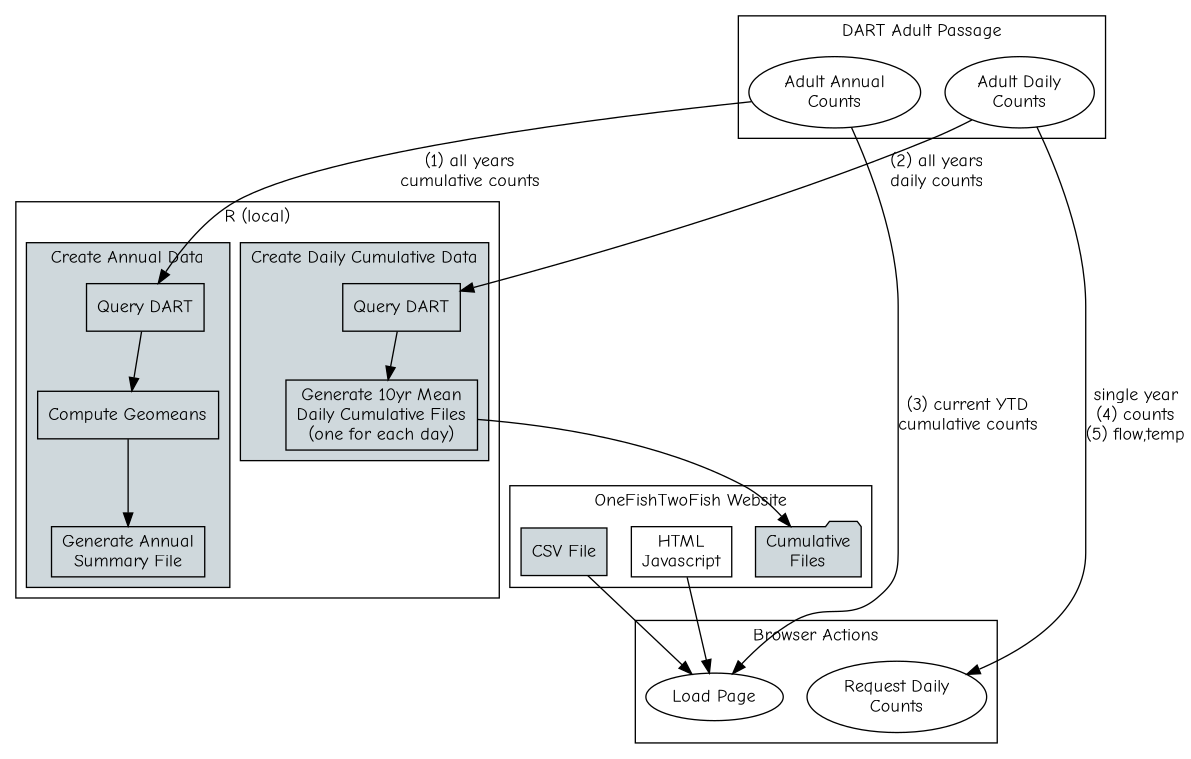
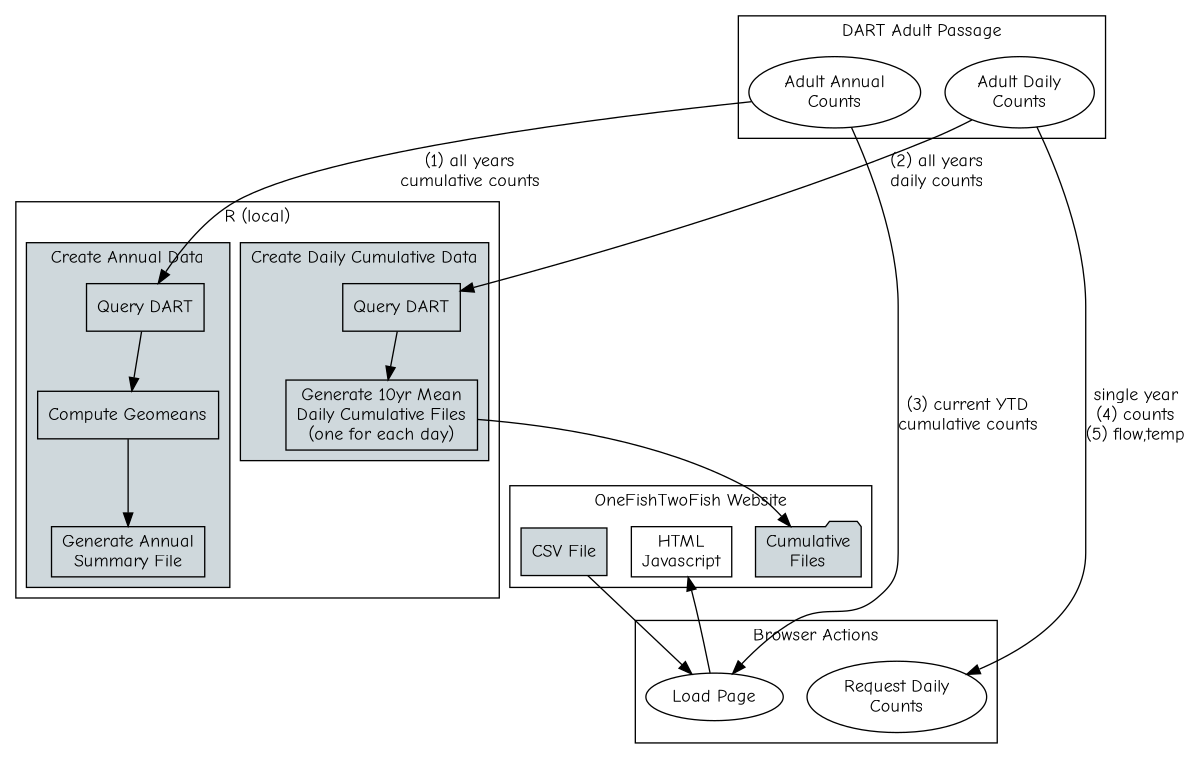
  digraph {
    compound=true
    fontname="Comic Neue"
    node [fontname="Comic Neue" shape=polygon]
    edge [fontname="Comic Neue"]
    n1 [label="Query DART"]
    n2 [label="Generate Annual\nSummary File"]
    n3 [label="Compute Geomeans"]
    n4 [label="Generate 10yr Mean\nDaily Cumulative Files\n(one for each day)"]
    n5 [label="Query DART"]
    n6 [label="Adult Annual\nCounts" shape=""]
    n7 [label="Adult Daily\nCounts" shape=""]
    n8 [fillcolor="#CFD8DC" fontcolor=black label="Cumulative\nFiles" shape=folder style=filled]
    n9 [label="HTML\nJavascript" shape=rectangle]
    n10 [fillcolor="#CFD8DC" fontcolor=black label="CSV File" shape=rectangle style=filled]
    n11 [label="Load Page" shape=""]
    n12 [label="Request Daily\nCounts" shape=""]
    subgraph cluster_1 {
      label="R (local)"
      subgraph cluster_2 {
        fillcolor="#CFD8DC"
        fontcolor=black
        label="Create Annual Data"
        style=filled
        n1
        n2
        n3
      }
      subgraph cluster_3 {
        fillcolor="#CFD8DC"
        fontcolor=black
        label="Create Daily Cumulative Data"
        style=filled
        n4
        n5
      }
    }
    subgraph cluster_4 {
      label="DART Adult Passage"
      n6
      n7
    }
    subgraph cluster_5 {
      label="OneFishTwoFish Website"
      n8
      n9
      n10
    }
    subgraph cluster_6 {
      label="Browser Actions"
      n11
      n12
    }
    n1 -> n3
    n3 -> n2
    n4 -> n8
    n5 -> n4
    n6 -> n1 [label="(1) all years\ncumulative counts"]
    n6 -> n11 [label="(3) current YTD\ncumulative counts"]
    n7 -> n5 [label="(2) all years\ndaily counts"]
    n7 -> n12 [label="single year\n(4) counts\n(5) flow,temp"]
-   n9 -> n11
+   n11 -> n9
    n10 -> n11
  }
